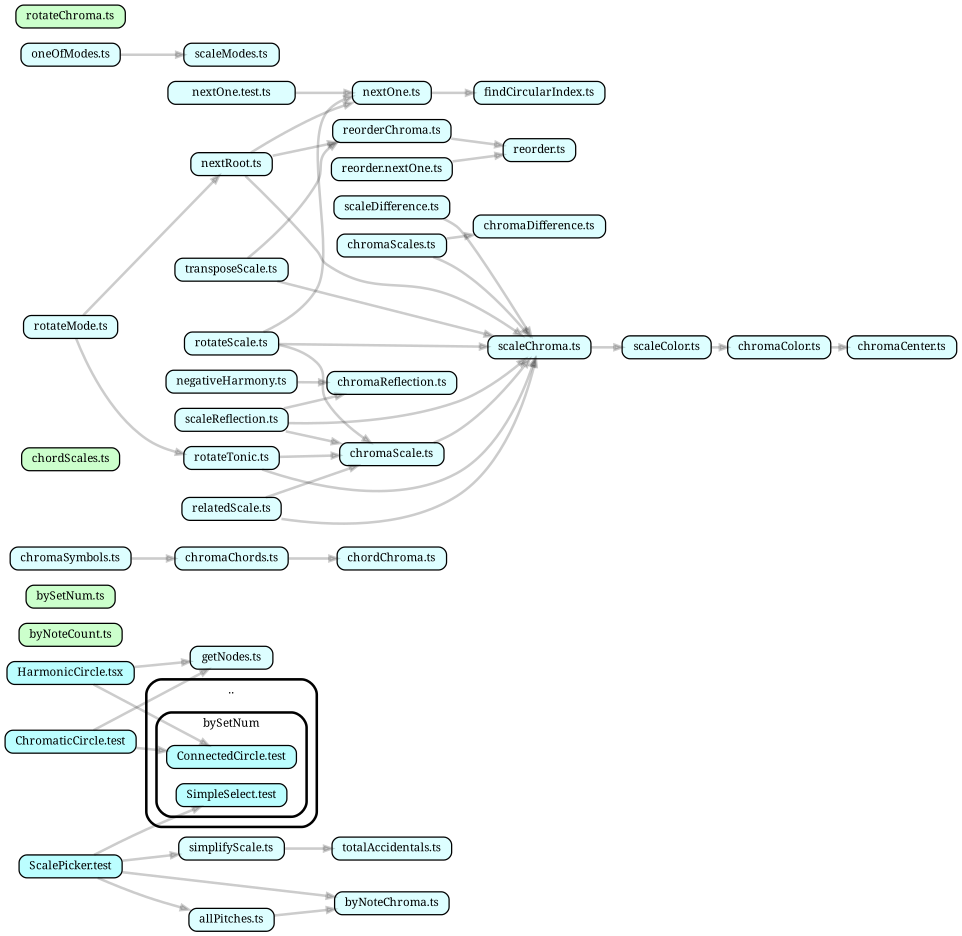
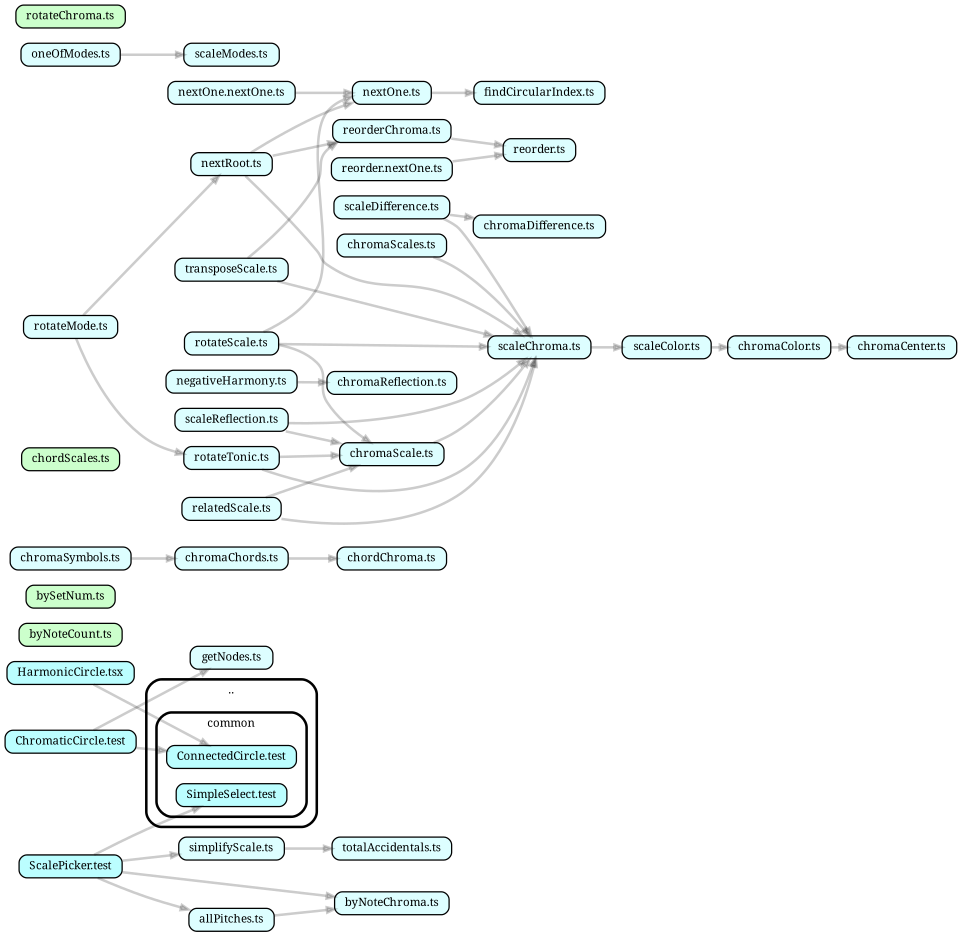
  strict digraph {
    compound=true
    fillcolor="#ffffff"
    fontname="Noto Serif"
    fontsize=9
    nodesep=0.16
    ordering=out
    rankdir=LR
    ranksep=0.18
    splines=true
    style="rounded,bold,filled"
    node [color=black fillcolor="#ddfeff" fontcolor=black fontname="Noto Serif" fontsize=9 shape=box style="rounded, filled"]
    edge [arrowhead=normal arrowsize=0.6 color="#00000033" fontname="Noto Serif" fontsize=9 penwidth=2.0]
    n1 [fillcolor="#bbfeff" height=0.25 label="ConnectedCircle.test" width=1.375]
    n2 [fillcolor="#bbfeff" height=0.25 label="SimpleSelect.test" width=1.1667]
    n3 [fillcolor="#bbfeff" height=0.25 label="ChromaticCircle.test" width=1.3333]
    n4 [height=0.25 label="getNodes.ts" width=0.90278]
    n5 [fillcolor="#bbfeff" height=0.25 label="HarmonicCircle.tsx" width=1.3056]
    n6 [fillcolor="#bbfeff" height=0.25 label="ScalePicker.test" width=1.0972]
    n7 [height=0.25 label="allPitches.ts" width=0.90278]
    n8 [height=0.25 label="byNoteChroma.ts" width=1.2222]
    n9 [height=0.25 label="simplifyScale.ts" width=1.1111]
    n10 [height=0.25 label="totalAccidentals.ts" width=1.25]
    n11 [fillcolor="#ccffcc" height=0.25 label="byNoteCount.ts" width=1.1111]
    n12 [fillcolor="#ccffcc" height=0.25 label="bySetNum.ts" width=0.94444]
    n13 [height=0.25 label="chordChroma.ts" width=1.1389]
    n14 [fillcolor="#ccffcc" height=0.25 label="chordScales.ts" width=1.0694]
    n15 [height=0.25 label="chromaCenter.ts" width=1.1667]
    n16 [height=0.25 label="chromaChords.ts" width=1.1944]
    n17 [height=0.25 label="chromaColor.ts" width=1.0972]
    n18 [height=0.25 label="chromaDifference.ts" width=1.3611]
    n19 [height=0.25 label="chromaReflection.ts" width=1.3611]
    n20 [height=0.25 label="chromaScale.ts" width=1.1111]
    n21 [height=0.25 label="scaleChroma.ts" width=1.1111]
    n22 [height=0.25 label="scaleColor.ts" width=0.97222]
    n23 [height=0.25 label="chromaScales.ts" width=1.1667]
    n24 [height=0.25 label="chromaSymbols.ts" width=1.2778]
    n25 [height=0.25 label="findCircularIndex.ts" width=1.3194]
    n26 [height=0.25 label="negativeHarmony.ts" width=1.3611]
-   n27 [height=0.25 label="nextOne.test.ts" width=1.0694]
+   n27 [height=0.25 label="nextOne.nextOne.ts" width=1.0694]
    n28 [height=0.25 label="nextOne.ts" width=0.83333]
    n29 [height=0.25 label="nextRoot.ts" width=0.86111]
    n30 [height=0.25 label="reorderChroma.ts" width=1.2361]
    n31 [height=0.25 label="reorder.ts" width=0.77778]
    n32 [height=0.25 label="oneOfModes.ts" width=1.0833]
    n33 [height=0.25 label="scaleModes.ts" width=1.0417]
    n34 [height=0.25 label="relatedScale.ts" width=1.0694]
    n35 [height=0.25 label="reorder.nextOne.ts" width=1]
    n36 [fillcolor="#ccffcc" height=0.25 label="rotateChroma.ts" width=1.1389]
    n37 [height=0.25 label="rotateMode.ts" width=1]
    n38 [height=0.25 label="rotateTonic.ts" width=0.98611]
    n39 [height=0.25 label="rotateScale.ts" width=1]
    n40 [height=0.25 label="scaleDifference.ts" width=1.2361]
    n41 [height=0.25 label="scaleReflection.ts" width=1.2361]
    n42 [height=0.25 label="transposeScale.ts" width=1.2361]
    subgraph cluster_1 {
      label=".."
      subgraph cluster_2 {
-       label=bySetNum
+       label=common
        n1
        n2
      }
    }
    n3 -> n1
    n3 -> n4
    n5 -> n1
-   n5 -> n4
    n6 -> n2
    n6 -> n7
    n6 -> n8
    n6 -> n9
    n7 -> n8
    n9 -> n10
    n16 -> n13
    n17 -> n15
    n20 -> n21
    n21 -> n22
    n22 -> n17
    n23 -> n21
    n24 -> n16
    n26 -> n19
    n27 -> n28
    n28 -> n25
    n29 -> n21
    n29 -> n28
    n29 -> n30
    n30 -> n31
    n32 -> n33
    n34 -> n20
    n34 -> n21
    n35 -> n31
    n37 -> n29
    n37 -> n38
    n38 -> n20
    n38 -> n21
    n39 -> n20
    n39 -> n21
    n39 -> n28
-   n23 -> n18
+   n40 -> n18
    n40 -> n21
-   n41 -> n19
    n41 -> n20
    n41 -> n21
    n42 -> n21
    n42 -> n30
  }
